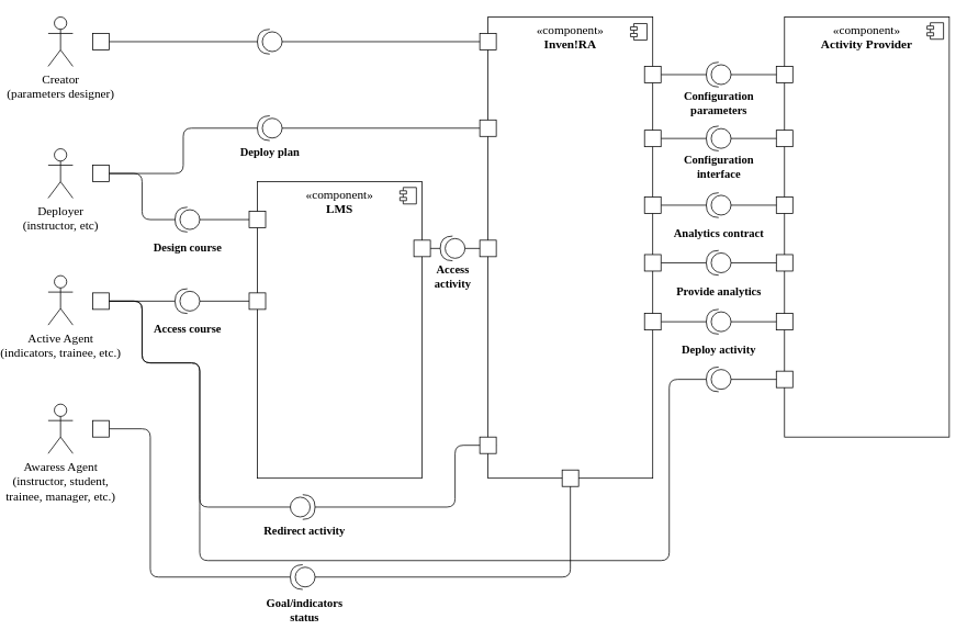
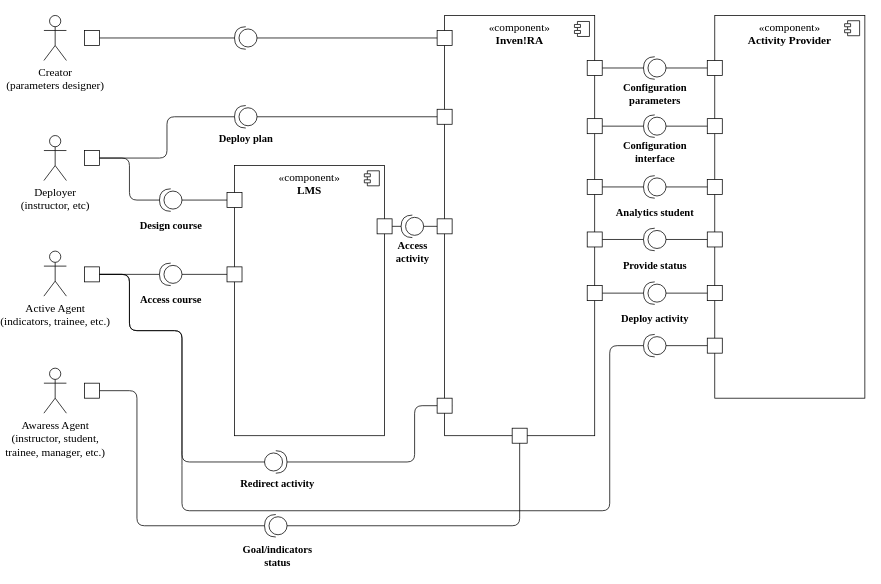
  <mxCell id="0" />
  <mxCell id="1" parent="0" />
  <mxCell id="2" value="&lt;font face=&quot;Times New Roman&quot; style=&quot;font-size: 15px;&quot;&gt;«component»&lt;br&gt;&lt;b style=&quot;&quot;&gt;Activity Provider&lt;/b&gt;&lt;/font&gt;" style="html=1;dropTarget=0;whiteSpace=wrap;verticalAlign=top;" vertex="1" parent="1"><mxGeometry x="914" y="20" width="200" height="510" as="geometry" /></mxCell>
  <mxCell id="3" value="" style="shape=module;jettyWidth=8;jettyHeight=4;" vertex="1" parent="2"><mxGeometry x="1" width="20" height="20" relative="1" as="geometry"><mxPoint x="-27" y="7" as="offset" /></mxGeometry></mxCell>
  <mxCell id="4" value="&lt;font face=&quot;Times New Roman&quot; style=&quot;font-size: 15px;&quot;&gt;«component»&lt;br&gt;&lt;b style=&quot;&quot;&gt;Inven!RA&lt;/b&gt;&lt;/font&gt;" style="html=1;dropTarget=0;whiteSpace=wrap;verticalAlign=top;" vertex="1" parent="1"><mxGeometry x="554" y="20" width="200" height="560" as="geometry" /></mxCell>
  <mxCell id="5" value="" style="shape=module;jettyWidth=8;jettyHeight=4;" vertex="1" parent="4"><mxGeometry x="1" width="20" height="20" relative="1" as="geometry"><mxPoint x="-27" y="8" as="offset" /></mxGeometry></mxCell>
  <mxCell id="6" value="&lt;font face=&quot;Times New Roman&quot; style=&quot;font-size: 15px;&quot;&gt;«component»&lt;br&gt;&lt;b style=&quot;&quot;&gt;LMS&lt;/b&gt;&lt;/font&gt;" style="html=1;dropTarget=0;whiteSpace=wrap;verticalAlign=top;" vertex="1" parent="1"><mxGeometry x="274" y="220" width="200" height="360" as="geometry" /></mxCell>
  <mxCell id="7" value="" style="shape=module;jettyWidth=8;jettyHeight=4;" vertex="1" parent="6"><mxGeometry x="1" width="20" height="20" relative="1" as="geometry"><mxPoint x="-27" y="7" as="offset" /></mxGeometry></mxCell>
  <mxCell id="8" value="&lt;font face=&quot;Times New Roman&quot; style=&quot;font-size: 15px;&quot;&gt;Creator&lt;br&gt;(parameters designer)&lt;/font&gt;" style="shape=umlActor;verticalLabelPosition=bottom;verticalAlign=top;html=1;" vertex="1" parent="1"><mxGeometry x="20" y="20" width="30" height="60" as="geometry" /></mxCell>
  <mxCell id="9" value="&lt;span style=&quot;font-size: 15px;&quot;&gt;&lt;font face=&quot;Times New Roman&quot;&gt;Deployer&lt;br&gt;(instructor, etc)&lt;/font&gt;&lt;/span&gt;" style="shape=umlActor;verticalLabelPosition=bottom;verticalAlign=top;html=1;" vertex="1" parent="1"><mxGeometry x="20" y="180" width="30" height="60" as="geometry" /></mxCell>
  <mxCell id="10" value="&lt;span style=&quot;font-size: 15px;&quot;&gt;&lt;font face=&quot;Times New Roman&quot;&gt;Active Agent&lt;br&gt;(indicators, trainee, etc.)&lt;/font&gt;&lt;/span&gt;" style="shape=umlActor;verticalLabelPosition=bottom;verticalAlign=top;html=1;" vertex="1" parent="1"><mxGeometry x="20" y="334" width="30" height="60" as="geometry" /></mxCell>
  <mxCell id="11" value="&lt;span style=&quot;font-size: 15px;&quot;&gt;&lt;font face=&quot;Times New Roman&quot;&gt;Awaress Agent&lt;br&gt;(instructor, student,&lt;br&gt;trainee, manager, etc.)&lt;/font&gt;&lt;/span&gt;" style="shape=umlActor;verticalLabelPosition=bottom;verticalAlign=top;html=1;" vertex="1" parent="1"><mxGeometry x="20" y="490" width="30" height="60" as="geometry" /></mxCell>
  <mxCell id="12" value="" style="shape=providedRequiredInterface;html=1;verticalLabelPosition=bottom;sketch=0;rotation=-180;" vertex="1" parent="1"><mxGeometry x="274" y="35" width="30" height="30" as="geometry" /></mxCell>
  <mxCell id="13" value="" style="endArrow=none;endFill=1;endSize=12;html=1;rounded=0;startFill=0;entryX=1;entryY=0.5;entryDx=0;entryDy=0;entryPerimeter=0;exitX=1;exitY=0.5;exitDx=0;exitDy=0;" edge="1" parent="1" source="14" target="12"><mxGeometry width="160" relative="1" as="geometry"><mxPoint x="94" y="49.6" as="sourcePoint" /><mxPoint x="254" y="49.6" as="targetPoint" /></mxGeometry></mxCell>
  <mxCell id="14" value="" style="html=1;rounded=0;" vertex="1" parent="1"><mxGeometry x="74" y="40" width="20" height="20" as="geometry" /></mxCell>
  <mxCell id="15" value="" style="html=1;rounded=0;" vertex="1" parent="1"><mxGeometry x="544" y="40" width="20" height="20" as="geometry" /></mxCell>
  <mxCell id="16" value="" style="endArrow=none;endFill=1;endSize=12;html=1;rounded=0;startFill=0;entryX=0;entryY=0.5;entryDx=0;entryDy=0;exitX=0;exitY=0.5;exitDx=0;exitDy=0;exitPerimeter=0;" edge="1" parent="1" source="12" target="15"><mxGeometry width="160" relative="1" as="geometry"><mxPoint x="104" y="60" as="sourcePoint" /><mxPoint x="284" y="60" as="targetPoint" /></mxGeometry></mxCell>
  <mxCell id="17" value="" style="shape=providedRequiredInterface;html=1;verticalLabelPosition=bottom;sketch=0;rotation=-180;" vertex="1" parent="1"><mxGeometry x="274" y="140" width="30" height="30" as="geometry" /></mxCell>
  <mxCell id="18" value="" style="endArrow=none;endFill=1;endSize=12;html=1;rounded=1;startFill=0;entryX=1;entryY=0.5;entryDx=0;entryDy=0;entryPerimeter=0;exitX=1;exitY=0.5;exitDx=0;exitDy=0;curved=0;" edge="1" parent="1" source="19" target="17"><mxGeometry width="160" relative="1" as="geometry"><mxPoint x="94" y="154.6" as="sourcePoint" /><mxPoint x="254" y="154.6" as="targetPoint" /><Array as="points"><mxPoint x="184" y="210" /><mxPoint x="184" y="155" /></Array></mxGeometry></mxCell>
  <mxCell id="19" value="" style="html=1;rounded=0;" vertex="1" parent="1"><mxGeometry x="74" y="200" width="20" height="20" as="geometry" /></mxCell>
  <mxCell id="20" value="" style="html=1;rounded=0;" vertex="1" parent="1"><mxGeometry x="544" y="145" width="20" height="20" as="geometry" /></mxCell>
  <mxCell id="21" value="" style="endArrow=none;endFill=1;endSize=12;html=1;rounded=0;startFill=0;entryX=0;entryY=0.5;entryDx=0;entryDy=0;exitX=0;exitY=0.5;exitDx=0;exitDy=0;exitPerimeter=0;" edge="1" parent="1" source="17" target="20"><mxGeometry width="160" relative="1" as="geometry"><mxPoint x="104" y="165" as="sourcePoint" /><mxPoint x="284" y="165" as="targetPoint" /></mxGeometry></mxCell>
  <mxCell id="22" value="Deploy plan" style="text;html=1;align=center;verticalAlign=middle;whiteSpace=wrap;rounded=0;fontFamily=Times New Roman;fontStyle=1;fontSize=14;" vertex="1" parent="1"><mxGeometry x="231.5" y="170" width="115" height="30" as="geometry" /></mxCell>
  <mxCell id="23" value="" style="shape=providedRequiredInterface;html=1;verticalLabelPosition=bottom;sketch=0;rotation=-180;" vertex="1" parent="1"><mxGeometry x="496" y="286" width="30" height="30" as="geometry" /></mxCell>
  <mxCell id="24" value="" style="endArrow=none;endFill=1;endSize=12;html=1;rounded=0;startFill=0;entryX=1;entryY=0.5;entryDx=0;entryDy=0;entryPerimeter=0;exitX=1;exitY=0.5;exitDx=0;exitDy=0;" edge="1" parent="1" source="25" target="23"><mxGeometry width="160" relative="1" as="geometry"><mxPoint x="316" y="300.6" as="sourcePoint" /><mxPoint x="476" y="300.6" as="targetPoint" /></mxGeometry></mxCell>
  <mxCell id="25" value="" style="html=1;rounded=0;" vertex="1" parent="1"><mxGeometry x="464" y="291" width="20" height="20" as="geometry" /></mxCell>
  <mxCell id="26" value="" style="html=1;rounded=0;" vertex="1" parent="1"><mxGeometry x="544" y="291" width="20" height="20" as="geometry" /></mxCell>
  <mxCell id="27" value="" style="endArrow=none;endFill=1;endSize=12;html=1;rounded=0;startFill=0;entryX=0;entryY=0.5;entryDx=0;entryDy=0;exitX=0;exitY=0.5;exitDx=0;exitDy=0;exitPerimeter=0;" edge="1" parent="1" source="23" target="26"><mxGeometry width="160" relative="1" as="geometry"><mxPoint x="326" y="311" as="sourcePoint" /><mxPoint x="506" y="311" as="targetPoint" /></mxGeometry></mxCell>
  <mxCell id="28" value="Access activity" style="text;html=1;align=center;verticalAlign=middle;whiteSpace=wrap;rounded=0;fontFamily=Times New Roman;fontStyle=1;fontSize=14;" vertex="1" parent="1"><mxGeometry x="475.75" y="321" width="70.5" height="30" as="geometry" /></mxCell>
  <mxCell id="29" value="" style="shape=providedRequiredInterface;html=1;verticalLabelPosition=bottom;sketch=0;rotation=-180;" vertex="1" parent="1"><mxGeometry x="174" y="251" width="30" height="30" as="geometry" /></mxCell>
  <mxCell id="30" value="" style="html=1;rounded=0;" vertex="1" parent="1"><mxGeometry x="264" y="256" width="20" height="20" as="geometry" /></mxCell>
  <mxCell id="31" value="" style="endArrow=none;endFill=1;endSize=12;html=1;rounded=0;startFill=0;entryX=0;entryY=0.5;entryDx=0;entryDy=0;exitX=0;exitY=0.5;exitDx=0;exitDy=0;exitPerimeter=0;" edge="1" parent="1" source="29" target="30"><mxGeometry width="160" relative="1" as="geometry"><mxPoint x="4" y="276" as="sourcePoint" /><mxPoint x="184" y="276" as="targetPoint" /></mxGeometry></mxCell>
  <mxCell id="32" value="Design course" style="text;html=1;align=center;verticalAlign=middle;whiteSpace=wrap;rounded=0;fontFamily=Times New Roman;fontStyle=1;fontSize=14;" vertex="1" parent="1"><mxGeometry x="131.5" y="286" width="115" height="30" as="geometry" /></mxCell>
  <mxCell id="33" value="" style="endArrow=none;endFill=1;endSize=12;html=1;rounded=1;startFill=0;entryX=1;entryY=0.5;entryDx=0;entryDy=0;entryPerimeter=0;exitX=1;exitY=0.5;exitDx=0;exitDy=0;curved=0;" edge="1" parent="1" source="19" target="29"><mxGeometry width="160" relative="1" as="geometry"><mxPoint x="104" y="220" as="sourcePoint" /><mxPoint x="284" y="165" as="targetPoint" /><Array as="points"><mxPoint x="134" y="210" /><mxPoint x="134" y="266" /></Array></mxGeometry></mxCell>
  <mxCell id="34" value="" style="shape=providedRequiredInterface;html=1;verticalLabelPosition=bottom;sketch=0;rotation=-180;" vertex="1" parent="1"><mxGeometry x="174" y="350" width="30" height="30" as="geometry" /></mxCell>
  <mxCell id="35" value="" style="endArrow=none;endFill=1;endSize=12;html=1;rounded=0;startFill=0;entryX=1;entryY=0.5;entryDx=0;entryDy=0;entryPerimeter=0;exitX=1;exitY=0.5;exitDx=0;exitDy=0;" edge="1" parent="1" source="36" target="34"><mxGeometry width="160" relative="1" as="geometry"><mxPoint x="-6" y="364.6" as="sourcePoint" /><mxPoint x="154" y="364.6" as="targetPoint" /></mxGeometry></mxCell>
  <mxCell id="36" value="" style="html=1;rounded=0;" vertex="1" parent="1"><mxGeometry x="74" y="355" width="20" height="20" as="geometry" /></mxCell>
  <mxCell id="37" value="" style="html=1;rounded=0;" vertex="1" parent="1"><mxGeometry x="264" y="355" width="20" height="20" as="geometry" /></mxCell>
  <mxCell id="38" value="" style="endArrow=none;endFill=1;endSize=12;html=1;rounded=0;startFill=0;entryX=0;entryY=0.5;entryDx=0;entryDy=0;exitX=0;exitY=0.5;exitDx=0;exitDy=0;exitPerimeter=0;" edge="1" parent="1" source="34" target="37"><mxGeometry width="160" relative="1" as="geometry"><mxPoint x="4" y="375" as="sourcePoint" /><mxPoint x="184" y="375" as="targetPoint" /></mxGeometry></mxCell>
  <mxCell id="39" value="Access course" style="text;html=1;align=center;verticalAlign=middle;whiteSpace=wrap;rounded=0;fontFamily=Times New Roman;fontStyle=1;fontSize=14;" vertex="1" parent="1"><mxGeometry x="131.5" y="385" width="115" height="30" as="geometry" /></mxCell>
  <mxCell id="40" value="" style="shape=providedRequiredInterface;html=1;verticalLabelPosition=bottom;sketch=0;rotation=0;" vertex="1" parent="1"><mxGeometry x="314" y="600" width="30" height="30" as="geometry" /></mxCell>
  <mxCell id="41" value="" style="endArrow=none;endFill=1;endSize=12;html=1;rounded=1;startFill=0;entryX=1;entryY=0.5;entryDx=0;entryDy=0;entryPerimeter=0;exitX=1;exitY=0.5;exitDx=0;exitDy=0;curved=0;" edge="1" parent="1" source="42" target="40"><mxGeometry width="160" relative="1" as="geometry"><mxPoint x="134" y="664.6" as="sourcePoint" /><mxPoint x="294" y="664.6" as="targetPoint" /><Array as="points"><mxPoint x="514" y="540" /><mxPoint x="514" y="615" /></Array></mxGeometry></mxCell>
  <mxCell id="42" value="" style="html=1;rounded=0;" vertex="1" parent="1"><mxGeometry x="544" y="530" width="20" height="20" as="geometry" /></mxCell>
  <mxCell id="43" value="" style="endArrow=none;endFill=1;endSize=12;html=1;rounded=1;startFill=0;exitX=0;exitY=0.5;exitDx=0;exitDy=0;exitPerimeter=0;entryX=1;entryY=0.5;entryDx=0;entryDy=0;curved=0;" edge="1" parent="1" source="40" target="36"><mxGeometry width="160" relative="1" as="geometry"><mxPoint x="144" y="675" as="sourcePoint" /><mxPoint x="154" y="540" as="targetPoint" /><Array as="points"><mxPoint x="204" y="615" /><mxPoint x="204" y="440" /><mxPoint x="134" y="440" /><mxPoint x="134" y="365" /></Array></mxGeometry></mxCell>
  <mxCell id="44" value="Redirect activity" style="text;html=1;align=center;verticalAlign=middle;whiteSpace=wrap;rounded=0;fontFamily=Times New Roman;fontStyle=1;fontSize=14;" vertex="1" parent="1"><mxGeometry x="274" y="630" width="115" height="30" as="geometry" /></mxCell>
  <mxCell id="45" value="" style="shape=providedRequiredInterface;html=1;verticalLabelPosition=bottom;sketch=0;rotation=-180;" vertex="1" parent="1"><mxGeometry x="314" y="685" width="30" height="30" as="geometry" /></mxCell>
  <mxCell id="46" value="" style="endArrow=none;endFill=1;endSize=12;html=1;rounded=1;startFill=0;entryX=1;entryY=0.5;entryDx=0;entryDy=0;entryPerimeter=0;exitX=1;exitY=0.5;exitDx=0;exitDy=0;curved=0;" edge="1" parent="1" source="47" target="45"><mxGeometry width="160" relative="1" as="geometry"><mxPoint x="134" y="684.6" as="sourcePoint" /><mxPoint x="294" y="684.6" as="targetPoint" /><Array as="points"><mxPoint x="144" y="520" /><mxPoint x="144" y="700" /></Array></mxGeometry></mxCell>
  <mxCell id="47" value="" style="html=1;rounded=0;" vertex="1" parent="1"><mxGeometry x="74" y="510" width="20" height="20" as="geometry" /></mxCell>
  <mxCell id="48" value="" style="html=1;rounded=0;" vertex="1" parent="1"><mxGeometry x="644" y="570" width="20" height="20" as="geometry" /></mxCell>
  <mxCell id="49" value="" style="endArrow=none;endFill=1;endSize=12;html=1;rounded=1;startFill=0;entryX=0.5;entryY=1;entryDx=0;entryDy=0;exitX=0;exitY=0.5;exitDx=0;exitDy=0;exitPerimeter=0;curved=0;" edge="1" parent="1" source="45" target="48"><mxGeometry width="160" relative="1" as="geometry"><mxPoint x="144" y="695" as="sourcePoint" /><mxPoint x="324" y="695" as="targetPoint" /><Array as="points"><mxPoint x="654" y="700" /></Array></mxGeometry></mxCell>
  <mxCell id="50" value="Goal/indicators status" style="text;html=1;align=center;verticalAlign=middle;whiteSpace=wrap;rounded=0;fontFamily=Times New Roman;fontStyle=1;fontSize=14;" vertex="1" parent="1"><mxGeometry x="274" y="726" width="115" height="30" as="geometry" /></mxCell>
  <mxCell id="51" value="" style="shape=providedRequiredInterface;html=1;verticalLabelPosition=bottom;sketch=0;rotation=-180;" vertex="1" parent="1"><mxGeometry x="819" y="75" width="30" height="30" as="geometry" /></mxCell>
  <mxCell id="52" value="" style="endArrow=none;endFill=1;endSize=12;html=1;rounded=0;startFill=0;entryX=1;entryY=0.5;entryDx=0;entryDy=0;entryPerimeter=0;exitX=1;exitY=0.5;exitDx=0;exitDy=0;" edge="1" parent="1" source="53" target="51"><mxGeometry width="160" relative="1" as="geometry"><mxPoint x="639" y="89.6" as="sourcePoint" /><mxPoint x="799" y="89.6" as="targetPoint" /></mxGeometry></mxCell>
  <mxCell id="53" value="" style="html=1;rounded=0;" vertex="1" parent="1"><mxGeometry x="744" y="80" width="20" height="20" as="geometry" /></mxCell>
  <mxCell id="54" value="" style="html=1;rounded=0;" vertex="1" parent="1"><mxGeometry x="904" y="80" width="20" height="20" as="geometry" /></mxCell>
  <mxCell id="55" value="" style="endArrow=none;endFill=1;endSize=12;html=1;rounded=0;startFill=0;entryX=0;entryY=0.5;entryDx=0;entryDy=0;exitX=0;exitY=0.5;exitDx=0;exitDy=0;exitPerimeter=0;" edge="1" parent="1" source="51" target="54"><mxGeometry width="160" relative="1" as="geometry"><mxPoint x="649" y="100" as="sourcePoint" /><mxPoint x="829" y="100" as="targetPoint" /></mxGeometry></mxCell>
  <mxCell id="56" value="Configuration parameters" style="text;html=1;align=center;verticalAlign=middle;whiteSpace=wrap;rounded=0;fontFamily=Times New Roman;fontStyle=1;fontSize=14;" vertex="1" parent="1"><mxGeometry x="776.5" y="110" width="115" height="30" as="geometry" /></mxCell>
  <mxCell id="57" value="" style="shape=providedRequiredInterface;html=1;verticalLabelPosition=bottom;sketch=0;rotation=-180;" vertex="1" parent="1"><mxGeometry x="819" y="152.5" width="30" height="30" as="geometry" /></mxCell>
  <mxCell id="58" value="" style="endArrow=none;endFill=1;endSize=12;html=1;rounded=0;startFill=0;entryX=1;entryY=0.5;entryDx=0;entryDy=0;entryPerimeter=0;exitX=1;exitY=0.5;exitDx=0;exitDy=0;" edge="1" parent="1" source="59" target="57"><mxGeometry width="160" relative="1" as="geometry"><mxPoint x="639" y="167.1" as="sourcePoint" /><mxPoint x="799" y="167.1" as="targetPoint" /></mxGeometry></mxCell>
  <mxCell id="59" value="" style="html=1;rounded=0;" vertex="1" parent="1"><mxGeometry x="744" y="157.5" width="20" height="20" as="geometry" /></mxCell>
  <mxCell id="60" value="" style="html=1;rounded=0;" vertex="1" parent="1"><mxGeometry x="904" y="157.5" width="20" height="20" as="geometry" /></mxCell>
  <mxCell id="61" value="" style="endArrow=none;endFill=1;endSize=12;html=1;rounded=0;startFill=0;entryX=0;entryY=0.5;entryDx=0;entryDy=0;exitX=0;exitY=0.5;exitDx=0;exitDy=0;exitPerimeter=0;" edge="1" parent="1" source="57" target="60"><mxGeometry width="160" relative="1" as="geometry"><mxPoint x="649" y="177.5" as="sourcePoint" /><mxPoint x="829" y="177.5" as="targetPoint" /></mxGeometry></mxCell>
  <mxCell id="62" value="Configuration interface" style="text;html=1;align=center;verticalAlign=middle;whiteSpace=wrap;rounded=0;fontFamily=Times New Roman;fontStyle=1;fontSize=14;" vertex="1" parent="1"><mxGeometry x="776.5" y="187.5" width="115" height="30" as="geometry" /></mxCell>
  <mxCell id="63" value="" style="shape=providedRequiredInterface;html=1;verticalLabelPosition=bottom;sketch=0;rotation=-180;" vertex="1" parent="1"><mxGeometry x="819" y="233.5" width="30" height="30" as="geometry" /></mxCell>
  <mxCell id="64" value="" style="endArrow=none;endFill=1;endSize=12;html=1;rounded=0;startFill=0;entryX=1;entryY=0.5;entryDx=0;entryDy=0;entryPerimeter=0;exitX=1;exitY=0.5;exitDx=0;exitDy=0;" edge="1" parent="1" source="65" target="63"><mxGeometry width="160" relative="1" as="geometry"><mxPoint x="639" y="248.1" as="sourcePoint" /><mxPoint x="799" y="248.1" as="targetPoint" /></mxGeometry></mxCell>
  <mxCell id="65" value="" style="html=1;rounded=0;" vertex="1" parent="1"><mxGeometry x="744" y="238.5" width="20" height="20" as="geometry" /></mxCell>
  <mxCell id="66" value="" style="html=1;rounded=0;" vertex="1" parent="1"><mxGeometry x="904" y="238.5" width="20" height="20" as="geometry" /></mxCell>
  <mxCell id="67" value="" style="endArrow=none;endFill=1;endSize=12;html=1;rounded=0;startFill=0;entryX=0;entryY=0.5;entryDx=0;entryDy=0;exitX=0;exitY=0.5;exitDx=0;exitDy=0;exitPerimeter=0;" edge="1" parent="1" source="63" target="66"><mxGeometry width="160" relative="1" as="geometry"><mxPoint x="649" y="258.5" as="sourcePoint" /><mxPoint x="829" y="258.5" as="targetPoint" /></mxGeometry></mxCell>
- <mxCell id="68" value="Analytics contract" style="text;html=1;align=center;verticalAlign=middle;whiteSpace=wrap;rounded=0;fontFamily=Times New Roman;fontStyle=1;fontSize=14;" vertex="1" parent="1"><mxGeometry x="776.5" y="268.5" width="115" height="30" as="geometry" /></mxCell>
+ <mxCell id="68" value="Analytics student" style="text;html=1;align=center;verticalAlign=middle;whiteSpace=wrap;rounded=0;fontFamily=Times New Roman;fontStyle=1;fontSize=14;" vertex="1" parent="1"><mxGeometry x="776.5" y="268.5" width="115" height="30" as="geometry" /></mxCell>
  <mxCell id="69" value="" style="shape=providedRequiredInterface;html=1;verticalLabelPosition=bottom;sketch=0;rotation=-180;" vertex="1" parent="1"><mxGeometry x="819" y="303.5" width="30" height="30" as="geometry" /></mxCell>
  <mxCell id="70" value="" style="endArrow=none;endFill=1;endSize=12;html=1;rounded=0;startFill=0;entryX=1;entryY=0.5;entryDx=0;entryDy=0;entryPerimeter=0;exitX=1;exitY=0.5;exitDx=0;exitDy=0;" edge="1" parent="1" source="71" target="69"><mxGeometry width="160" relative="1" as="geometry"><mxPoint x="639" y="318.1" as="sourcePoint" /><mxPoint x="799" y="318.1" as="targetPoint" /></mxGeometry></mxCell>
  <mxCell id="71" value="" style="html=1;rounded=0;" vertex="1" parent="1"><mxGeometry x="744" y="308.5" width="20" height="20" as="geometry" /></mxCell>
  <mxCell id="72" value="" style="html=1;rounded=0;" vertex="1" parent="1"><mxGeometry x="904" y="308.5" width="20" height="20" as="geometry" /></mxCell>
  <mxCell id="73" value="" style="endArrow=none;endFill=1;endSize=12;html=1;rounded=0;startFill=0;entryX=0;entryY=0.5;entryDx=0;entryDy=0;exitX=0;exitY=0.5;exitDx=0;exitDy=0;exitPerimeter=0;" edge="1" parent="1" source="69" target="72"><mxGeometry width="160" relative="1" as="geometry"><mxPoint x="649" y="328.5" as="sourcePoint" /><mxPoint x="829" y="328.5" as="targetPoint" /></mxGeometry></mxCell>
- <mxCell id="74" value="Provide analytics" style="text;html=1;align=center;verticalAlign=middle;whiteSpace=wrap;rounded=0;fontFamily=Times New Roman;fontStyle=1;fontSize=14;" vertex="1" parent="1"><mxGeometry x="776.5" y="338.5" width="115" height="30" as="geometry" /></mxCell>
+ <mxCell id="74" value="Provide status" style="text;html=1;align=center;verticalAlign=middle;whiteSpace=wrap;rounded=0;fontFamily=Times New Roman;fontStyle=1;fontSize=14;" vertex="1" parent="1"><mxGeometry x="776.5" y="338.5" width="115" height="30" as="geometry" /></mxCell>
  <mxCell id="75" value="" style="shape=providedRequiredInterface;html=1;verticalLabelPosition=bottom;sketch=0;rotation=-180;" vertex="1" parent="1"><mxGeometry x="819" y="375" width="30" height="30" as="geometry" /></mxCell>
  <mxCell id="76" value="" style="endArrow=none;endFill=1;endSize=12;html=1;rounded=0;startFill=0;entryX=1;entryY=0.5;entryDx=0;entryDy=0;entryPerimeter=0;exitX=1;exitY=0.5;exitDx=0;exitDy=0;" edge="1" parent="1" source="77" target="75"><mxGeometry width="160" relative="1" as="geometry"><mxPoint x="639" y="389.6" as="sourcePoint" /><mxPoint x="799" y="389.6" as="targetPoint" /></mxGeometry></mxCell>
  <mxCell id="77" value="" style="html=1;rounded=0;" vertex="1" parent="1"><mxGeometry x="744" y="380" width="20" height="20" as="geometry" /></mxCell>
  <mxCell id="78" value="" style="html=1;rounded=0;" vertex="1" parent="1"><mxGeometry x="904" y="380" width="20" height="20" as="geometry" /></mxCell>
  <mxCell id="79" value="" style="endArrow=none;endFill=1;endSize=12;html=1;rounded=0;startFill=0;entryX=0;entryY=0.5;entryDx=0;entryDy=0;exitX=0;exitY=0.5;exitDx=0;exitDy=0;exitPerimeter=0;" edge="1" parent="1" source="75" target="78"><mxGeometry width="160" relative="1" as="geometry"><mxPoint x="649" y="400" as="sourcePoint" /><mxPoint x="829" y="400" as="targetPoint" /></mxGeometry></mxCell>
  <mxCell id="80" value="Deploy activity" style="text;html=1;align=center;verticalAlign=middle;whiteSpace=wrap;rounded=0;fontFamily=Times New Roman;fontStyle=1;fontSize=14;" vertex="1" parent="1"><mxGeometry x="776.5" y="410" width="115" height="30" as="geometry" /></mxCell>
  <mxCell id="81" value="" style="shape=providedRequiredInterface;html=1;verticalLabelPosition=bottom;sketch=0;rotation=-180;" vertex="1" parent="1"><mxGeometry x="819" y="445" width="30" height="30" as="geometry" /></mxCell>
  <mxCell id="82" value="" style="html=1;rounded=0;" vertex="1" parent="1"><mxGeometry x="904" y="450" width="20" height="20" as="geometry" /></mxCell>
  <mxCell id="83" value="" style="endArrow=none;endFill=1;endSize=12;html=1;rounded=0;startFill=0;entryX=0;entryY=0.5;entryDx=0;entryDy=0;exitX=0;exitY=0.5;exitDx=0;exitDy=0;exitPerimeter=0;" edge="1" parent="1" source="81" target="82"><mxGeometry width="160" relative="1" as="geometry"><mxPoint x="649" y="470" as="sourcePoint" /><mxPoint x="829" y="470" as="targetPoint" /></mxGeometry></mxCell>
  <mxCell id="84" value="" style="endArrow=none;endFill=1;endSize=12;html=1;rounded=1;startFill=0;entryX=1;entryY=0.5;entryDx=0;entryDy=0;exitX=1;exitY=0.5;exitDx=0;exitDy=0;curved=0;exitPerimeter=0;" edge="1" parent="1" source="81" target="36"><mxGeometry width="160" relative="1" as="geometry"><mxPoint x="574" y="550" as="sourcePoint" /><mxPoint x="354" y="625" as="targetPoint" /><Array as="points"><mxPoint x="774" y="460" /><mxPoint x="774" y="680" /><mxPoint x="204" y="680" /><mxPoint x="204" y="610" /><mxPoint x="204" y="440" /><mxPoint x="134" y="440" /><mxPoint x="134" y="365" /></Array></mxGeometry></mxCell>
